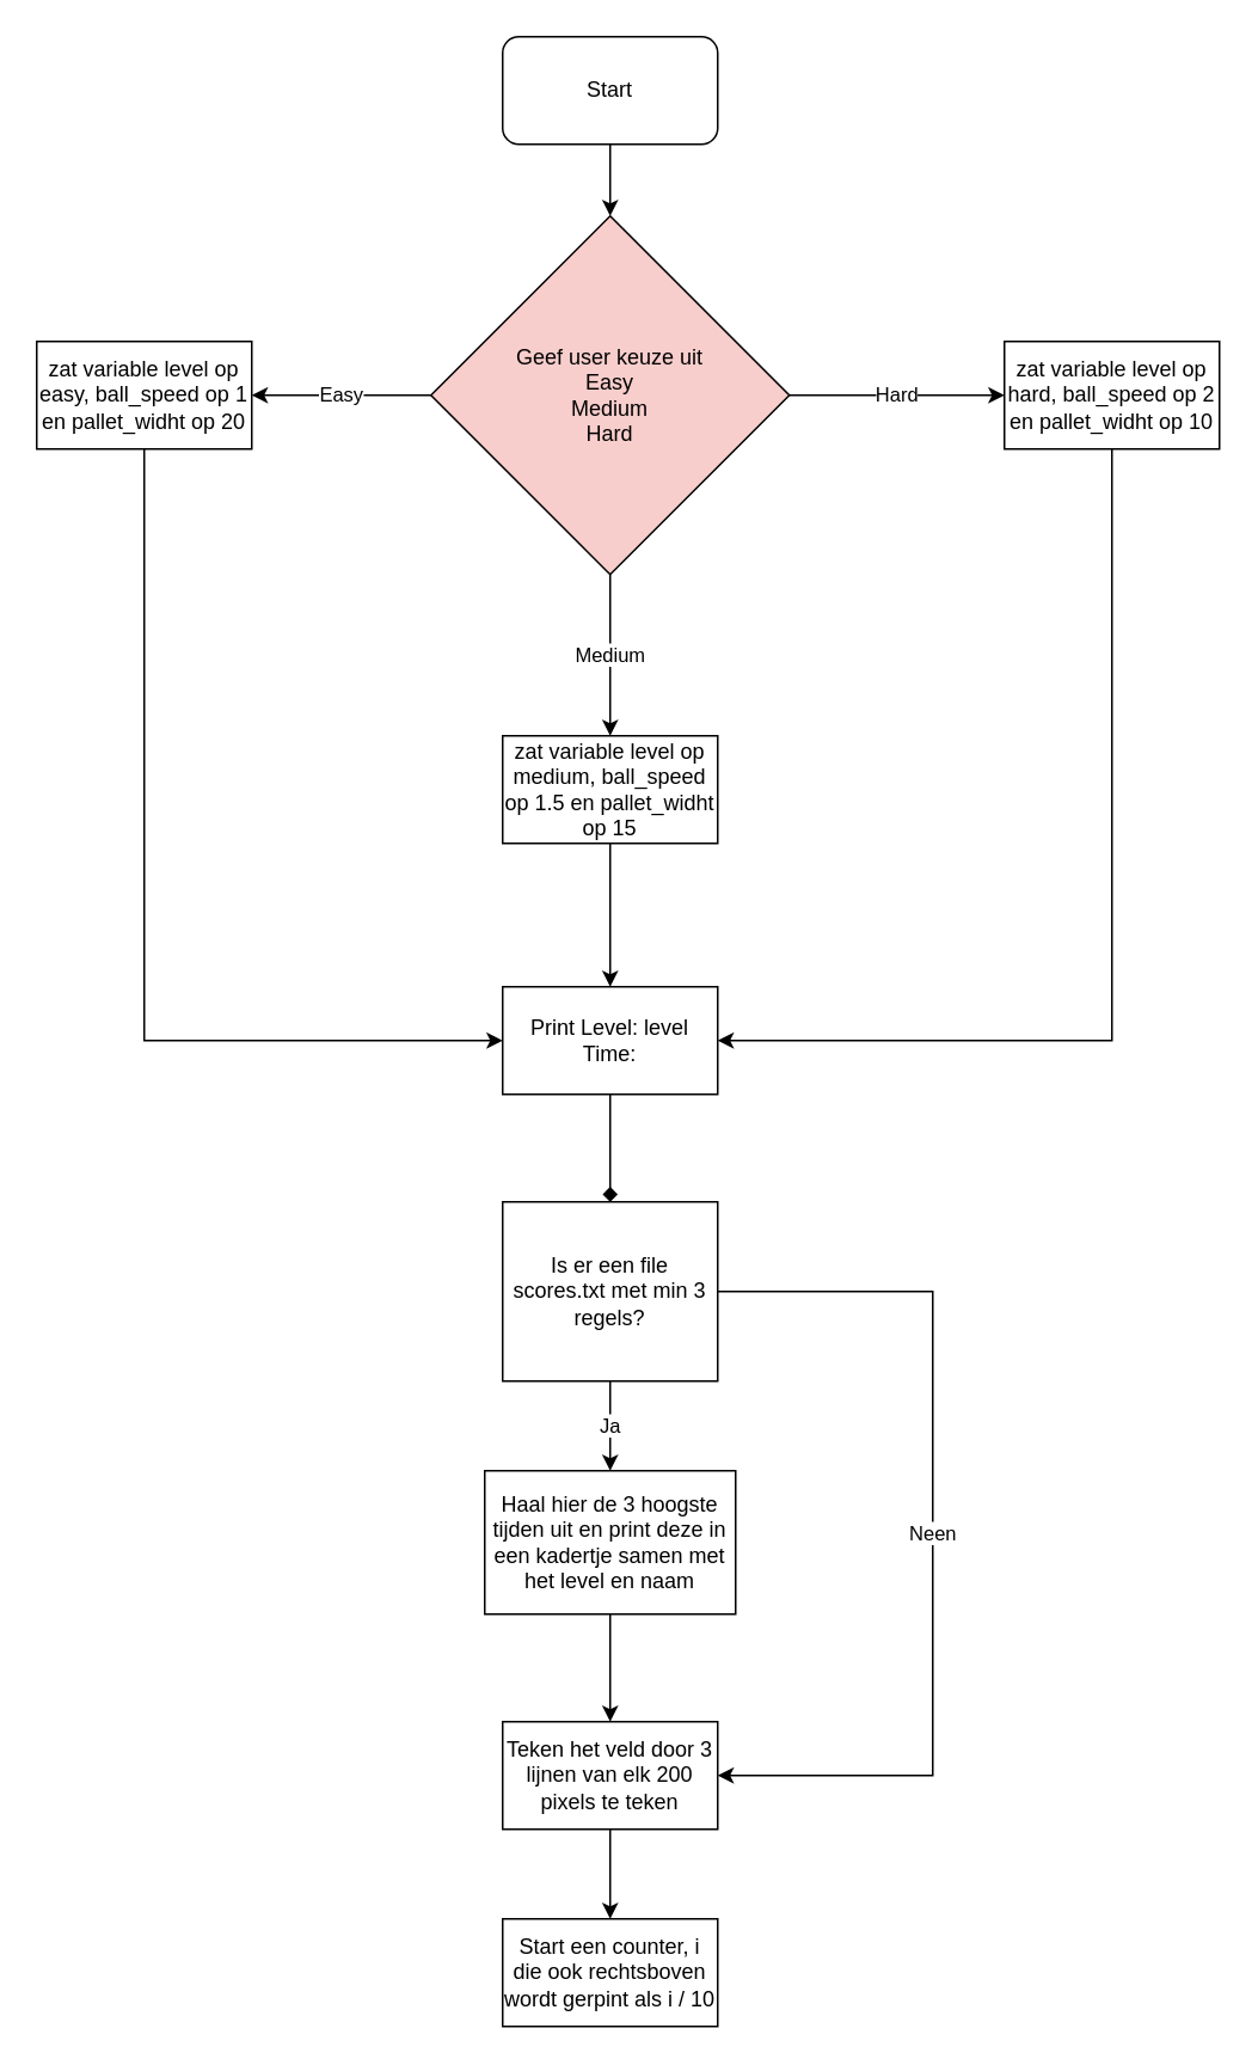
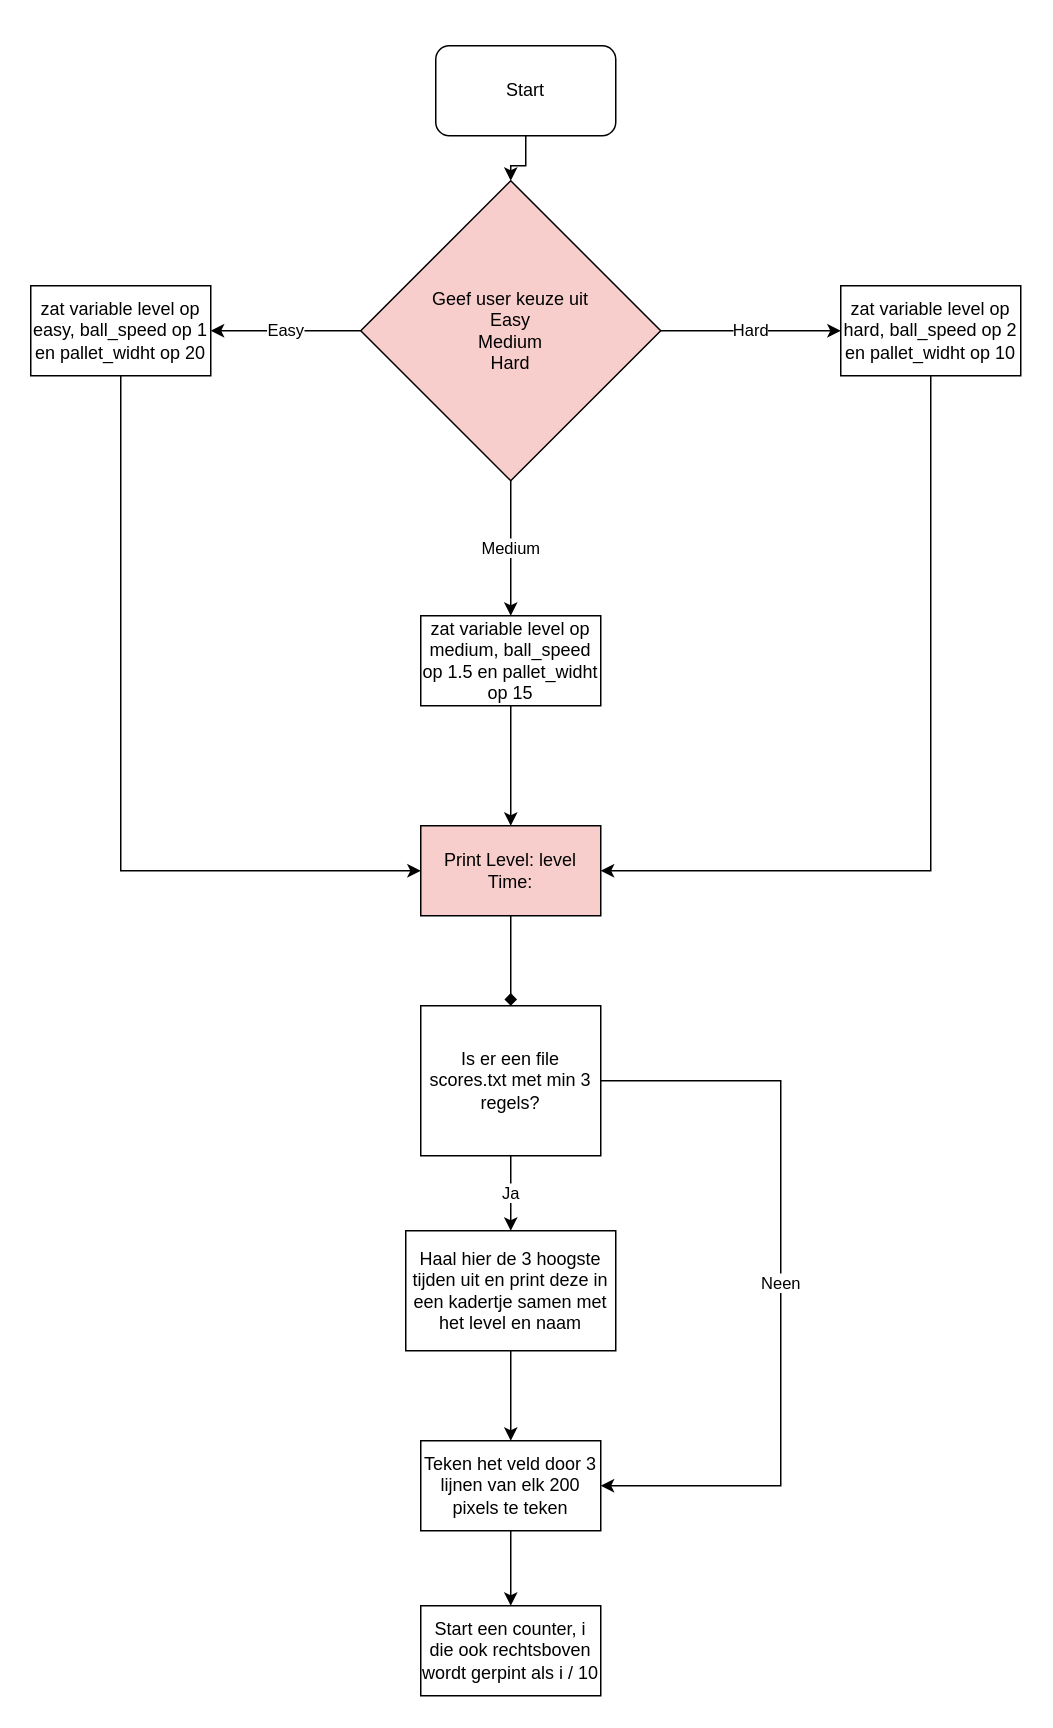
  <mxCell id="0" />
  <mxCell id="1" parent="0" />
  <mxCell id="2" value="" style="edgeStyle=orthogonalEdgeStyle;rounded=0;orthogonalLoop=1;jettySize=auto;html=1;" edge="1" parent="1" source="3" target="7"><mxGeometry relative="1" as="geometry" /></mxCell>
- <mxCell id="3" value="Start" style="rounded=1;whiteSpace=wrap;html=1;" vertex="1" parent="1"><mxGeometry x="280" y="20" width="120" height="60" as="geometry" /></mxCell>
+ <mxCell id="3" value="Start" style="rounded=1;whiteSpace=wrap;html=1;" vertex="1" parent="1"><mxGeometry x="290" y="30" width="120" height="60" as="geometry" /></mxCell>
  <mxCell id="4" value="Easy" style="edgeStyle=orthogonalEdgeStyle;rounded=0;orthogonalLoop=1;jettySize=auto;html=1;" edge="1" parent="1" source="7" target="9"><mxGeometry relative="1" as="geometry" /></mxCell>
  <mxCell id="5" value="Hard" style="edgeStyle=orthogonalEdgeStyle;rounded=0;orthogonalLoop=1;jettySize=auto;html=1;" edge="1" parent="1" source="7" target="11"><mxGeometry relative="1" as="geometry" /></mxCell>
  <mxCell id="6" value="Medium" style="edgeStyle=orthogonalEdgeStyle;rounded=0;orthogonalLoop=1;jettySize=auto;html=1;" edge="1" parent="1" source="7" target="13"><mxGeometry relative="1" as="geometry" /></mxCell>
  <mxCell id="7" value="Geef user keuze uit&lt;br&gt;Easy&lt;br&gt;Medium&lt;br&gt;Hard" style="rhombus;whiteSpace=wrap;html=1;fillColor=#f8cecc;" vertex="1" parent="1"><mxGeometry x="240" y="120" width="200" height="200" as="geometry" /></mxCell>
  <mxCell id="8" style="edgeStyle=orthogonalEdgeStyle;rounded=0;orthogonalLoop=1;jettySize=auto;html=1;entryX=0;entryY=0.5;entryDx=0;entryDy=0;" edge="1" parent="1" source="9" target="15"><mxGeometry relative="1" as="geometry"><mxPoint x="110" y="580" as="targetPoint" /><Array as="points"><mxPoint x="80" y="580" /></Array></mxGeometry></mxCell>
  <mxCell id="9" value="zat variable level op easy, ball_speed op 1 en pallet_widht op 20" style="whiteSpace=wrap;html=1;" vertex="1" parent="1"><mxGeometry x="20" y="190" width="120" height="60" as="geometry" /></mxCell>
  <mxCell id="10" style="edgeStyle=orthogonalEdgeStyle;rounded=0;orthogonalLoop=1;jettySize=auto;html=1;entryX=1;entryY=0.5;entryDx=0;entryDy=0;" edge="1" parent="1" source="11" target="15"><mxGeometry relative="1" as="geometry"><mxPoint x="590" y="580" as="targetPoint" /><Array as="points"><mxPoint x="620" y="580" /></Array></mxGeometry></mxCell>
  <mxCell id="11" value="zat variable level op hard, ball_speed op 2 en pallet_widht op 10" style="whiteSpace=wrap;html=1;" vertex="1" parent="1"><mxGeometry x="560" y="190" width="120" height="60" as="geometry" /></mxCell>
  <mxCell id="12" value="" style="edgeStyle=orthogonalEdgeStyle;rounded=0;orthogonalLoop=1;jettySize=auto;html=1;" edge="1" parent="1" source="13" target="15"><mxGeometry relative="1" as="geometry" /></mxCell>
  <mxCell id="13" value="zat variable level op medium, ball_speed op 1.5 en pallet_widht op 15" style="whiteSpace=wrap;html=1;" vertex="1" parent="1"><mxGeometry x="280" y="410" width="120" height="60" as="geometry" /></mxCell>
  <mxCell id="14" value="" style="edgeStyle=orthogonalEdgeStyle;rounded=0;orthogonalLoop=1;jettySize=auto;html=1;endArrow=diamond;" edge="1" parent="1" source="15" target="18"><mxGeometry relative="1" as="geometry" /></mxCell>
- <mxCell id="15" value="Print Level: level&lt;br&gt;Time:" style="whiteSpace=wrap;html=1;" vertex="1" parent="1"><mxGeometry x="280" y="550" width="120" height="60" as="geometry" /></mxCell>
+ <mxCell id="15" value="Print Level: level&lt;br&gt;Time:" style="whiteSpace=wrap;html=1;fillColor=#f8cecc;" vertex="1" parent="1"><mxGeometry x="280" y="550" width="120" height="60" as="geometry" /></mxCell>
  <mxCell id="16" value="Ja" style="edgeStyle=orthogonalEdgeStyle;rounded=0;orthogonalLoop=1;jettySize=auto;html=1;" edge="1" parent="1" source="18" target="20"><mxGeometry relative="1" as="geometry" /></mxCell>
  <mxCell id="17" value="Neen" style="edgeStyle=orthogonalEdgeStyle;rounded=0;orthogonalLoop=1;jettySize=auto;html=1;entryX=1;entryY=0.5;entryDx=0;entryDy=0;" edge="1" parent="1" source="18" target="22"><mxGeometry relative="1" as="geometry"><mxPoint x="420" y="1010" as="targetPoint" /><Array as="points"><mxPoint x="520" y="720" /><mxPoint x="520" y="990" /></Array></mxGeometry></mxCell>
  <mxCell id="18" value="Is er een file scores.txt met min 3 regels?" style="whiteSpace=wrap;html=1;rounded=0;" vertex="1" parent="1"><mxGeometry x="280" y="670" width="120" height="100" as="geometry" /></mxCell>
  <mxCell id="19" value="" style="edgeStyle=orthogonalEdgeStyle;rounded=0;orthogonalLoop=1;jettySize=auto;html=1;" edge="1" parent="1" source="20" target="22"><mxGeometry relative="1" as="geometry" /></mxCell>
  <mxCell id="20" value="Haal hier de 3 hoogste tijden uit en print deze in een kadertje samen met het level en naam" style="whiteSpace=wrap;html=1;" vertex="1" parent="1"><mxGeometry x="270" y="820" width="140" height="80" as="geometry" /></mxCell>
  <mxCell id="21" value="" style="edgeStyle=orthogonalEdgeStyle;rounded=0;orthogonalLoop=1;jettySize=auto;html=1;" edge="1" parent="1" source="22" target="23"><mxGeometry relative="1" as="geometry" /></mxCell>
  <mxCell id="22" value="Teken het veld door 3 lijnen van elk 200 pixels te teken" style="whiteSpace=wrap;html=1;" vertex="1" parent="1"><mxGeometry x="280" y="960" width="120" height="60" as="geometry" /></mxCell>
  <mxCell id="23" value="Start een counter, i die ook rechtsboven wordt gerpint als i / 10" style="rounded=0;whiteSpace=wrap;html=1;" vertex="1" parent="1"><mxGeometry x="280" y="1070" width="120" height="60" as="geometry" /></mxCell>
